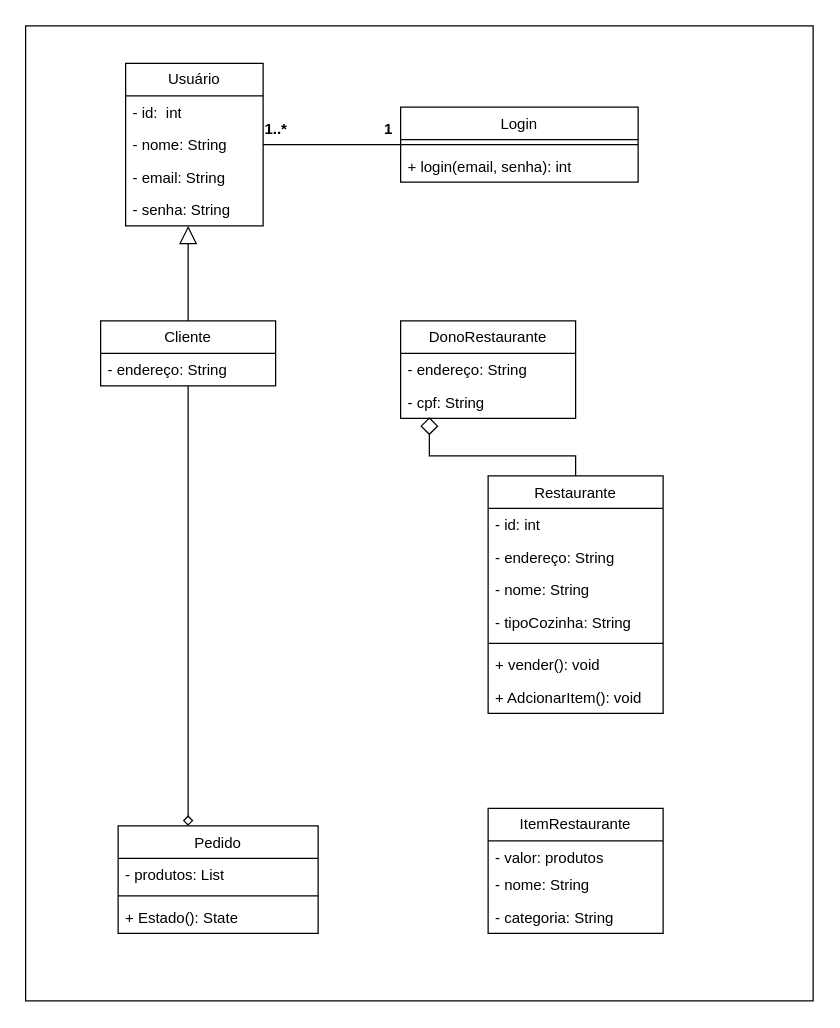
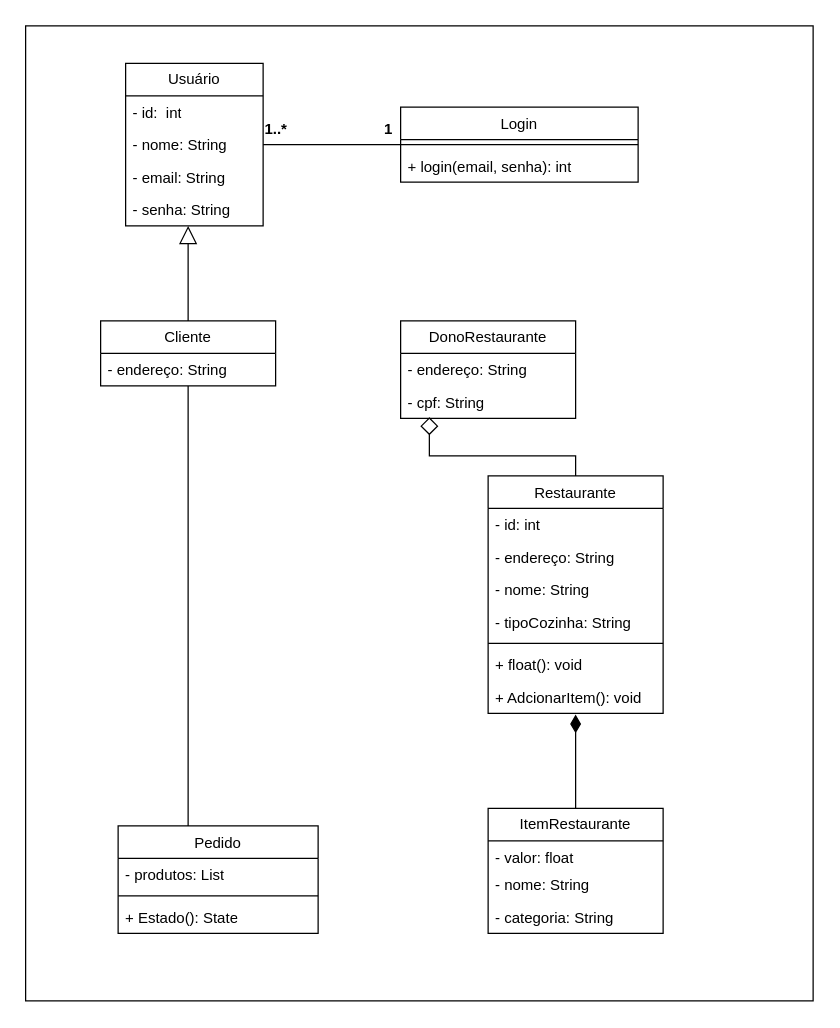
  <mxCell id="0" />
  <mxCell id="1" parent="0" />
  <mxCell id="2" value="&lt;div&gt;&lt;br/&gt;&lt;/div&gt;" style="rounded=0;whiteSpace=wrap;html=1;" parent="1" vertex="1"><mxGeometry x="20" y="20" width="630" height="780" as="geometry" /></mxCell>
  <mxCell id="3" value="Usuário" style="swimlane;fontStyle=0;childLayout=stackLayout;horizontal=1;startSize=26;fillColor=none;horizontalStack=0;resizeParent=1;resizeParentMax=0;resizeLast=0;collapsible=1;marginBottom=0;whiteSpace=wrap;html=1;" parent="1" vertex="1"><mxGeometry x="100" y="50" width="110" height="130" as="geometry" /></mxCell>
  <mxCell id="4" value="- id:&amp;nbsp; int" style="text;strokeColor=none;fillColor=none;align=left;verticalAlign=top;spacingLeft=4;spacingRight=4;overflow=hidden;rotatable=0;points=[[0,0.5],[1,0.5]];portConstraint=eastwest;whiteSpace=wrap;html=1;" parent="3" vertex="1"><mxGeometry y="26" width="110" height="26" as="geometry" /></mxCell>
  <mxCell id="5" value="- nome: String" style="text;strokeColor=none;fillColor=none;align=left;verticalAlign=top;spacingLeft=4;spacingRight=4;overflow=hidden;rotatable=0;points=[[0,0.5],[1,0.5]];portConstraint=eastwest;whiteSpace=wrap;html=1;" parent="3" vertex="1"><mxGeometry y="52" width="110" height="26" as="geometry" /></mxCell>
  <mxCell id="6" value="- email: String" style="text;strokeColor=none;fillColor=none;align=left;verticalAlign=top;spacingLeft=4;spacingRight=4;overflow=hidden;rotatable=0;points=[[0,0.5],[1,0.5]];portConstraint=eastwest;whiteSpace=wrap;html=1;" parent="3" vertex="1"><mxGeometry y="78" width="110" height="26" as="geometry" /></mxCell>
  <mxCell id="7" value="- senha: String" style="text;strokeColor=none;fillColor=none;align=left;verticalAlign=top;spacingLeft=4;spacingRight=4;overflow=hidden;rotatable=0;points=[[0,0.5],[1,0.5]];portConstraint=eastwest;whiteSpace=wrap;html=1;" parent="3" vertex="1"><mxGeometry y="104" width="110" height="26" as="geometry" /></mxCell>
- <mxCell id="8" style="edgeStyle=orthogonalEdgeStyle;rounded=0;orthogonalLoop=1;jettySize=auto;html=1;endArrow=diamond;endFill=0;" parent="1" source="10" target="30" edge="1"><mxGeometry relative="1" as="geometry"><Array as="points"><mxPoint x="150" y="510" /><mxPoint x="150" y="510" /></Array></mxGeometry></mxCell>
+ <mxCell id="8" style="edgeStyle=orthogonalEdgeStyle;rounded=0;orthogonalLoop=1;jettySize=auto;html=1;endArrow=none;endFill=0;" parent="1" source="10" target="30" edge="1"><mxGeometry relative="1" as="geometry"><Array as="points"><mxPoint x="150" y="510" /><mxPoint x="150" y="510" /></Array></mxGeometry></mxCell>
  <mxCell id="9" style="edgeStyle=orthogonalEdgeStyle;rounded=0;orthogonalLoop=1;jettySize=auto;html=1;exitX=0.5;exitY=0;exitDx=0;exitDy=0;endSize=12;endArrow=block;endFill=0;" parent="1" source="10" edge="1"><mxGeometry relative="1" as="geometry"><mxPoint x="150" y="180" as="targetPoint" /></mxGeometry></mxCell>
  <mxCell id="10" value="Cliente" style="swimlane;fontStyle=0;childLayout=stackLayout;horizontal=1;startSize=26;fillColor=none;horizontalStack=0;resizeParent=1;resizeParentMax=0;resizeLast=0;collapsible=1;marginBottom=0;whiteSpace=wrap;html=1;" parent="1" vertex="1"><mxGeometry x="80" y="256" width="140" height="52" as="geometry" /></mxCell>
  <mxCell id="11" value="- endereço: String" style="text;strokeColor=none;fillColor=none;align=left;verticalAlign=top;spacingLeft=4;spacingRight=4;overflow=hidden;rotatable=0;points=[[0,0.5],[1,0.5]];portConstraint=eastwest;whiteSpace=wrap;html=1;" parent="10" vertex="1"><mxGeometry y="26" width="140" height="26" as="geometry" /></mxCell>
  <mxCell id="12" value="&lt;span style=&quot;font-weight: normal;&quot;&gt;Login&lt;/span&gt;" style="swimlane;fontStyle=1;align=center;verticalAlign=top;childLayout=stackLayout;horizontal=1;startSize=26;horizontalStack=0;resizeParent=1;resizeParentMax=0;resizeLast=0;collapsible=1;marginBottom=0;whiteSpace=wrap;html=1;" parent="1" vertex="1"><mxGeometry x="320" y="85" width="190" height="60" as="geometry" /></mxCell>
  <mxCell id="13" value="" style="line;strokeWidth=1;fillColor=none;align=left;verticalAlign=middle;spacingTop=-1;spacingLeft=3;spacingRight=3;rotatable=0;labelPosition=right;points=[];portConstraint=eastwest;strokeColor=inherit;" parent="12" vertex="1"><mxGeometry y="26" width="190" height="8" as="geometry" /></mxCell>
  <mxCell id="14" value="+ login(email, senha): int" style="text;strokeColor=none;fillColor=none;align=left;verticalAlign=top;spacingLeft=4;spacingRight=4;overflow=hidden;rotatable=0;points=[[0,0.5],[1,0.5]];portConstraint=eastwest;whiteSpace=wrap;html=1;" parent="12" vertex="1"><mxGeometry y="34" width="190" height="26" as="geometry" /></mxCell>
  <mxCell id="15" style="edgeStyle=orthogonalEdgeStyle;rounded=0;orthogonalLoop=1;jettySize=auto;html=1;exitX=1;exitY=0.5;exitDx=0;exitDy=0;entryX=0;entryY=0.5;entryDx=0;entryDy=0;endArrow=none;endFill=0;" parent="1" source="5" target="12" edge="1"><mxGeometry relative="1" as="geometry" /></mxCell>
  <mxCell id="16" value="1..*" style="text;align=center;fontStyle=1;verticalAlign=middle;spacingLeft=3;spacingRight=3;strokeColor=none;rotatable=0;points=[[0,0.5],[1,0.5]];portConstraint=eastwest;html=1;" parent="1" vertex="1"><mxGeometry x="180" y="90" width="80" height="26" as="geometry" /></mxCell>
  <mxCell id="17" value="1" style="text;align=center;fontStyle=1;verticalAlign=middle;spacingLeft=3;spacingRight=3;strokeColor=none;rotatable=0;points=[[0,0.5],[1,0.5]];portConstraint=eastwest;html=1;" parent="1" vertex="1"><mxGeometry x="270" y="90" width="80" height="26" as="geometry" /></mxCell>
  <mxCell id="18" value="&lt;span style=&quot;font-weight: 400;&quot;&gt;Restaurante&lt;/span&gt;" style="swimlane;fontStyle=1;align=center;verticalAlign=top;childLayout=stackLayout;horizontal=1;startSize=26;horizontalStack=0;resizeParent=1;resizeParentMax=0;resizeLast=0;collapsible=1;marginBottom=0;whiteSpace=wrap;html=1;" parent="1" vertex="1"><mxGeometry x="390" y="380" width="140" height="190" as="geometry" /></mxCell>
  <mxCell id="19" value="- id: int" style="text;strokeColor=none;fillColor=none;align=left;verticalAlign=top;spacingLeft=4;spacingRight=4;overflow=hidden;rotatable=0;points=[[0,0.5],[1,0.5]];portConstraint=eastwest;whiteSpace=wrap;html=1;" parent="18" vertex="1"><mxGeometry y="26" width="140" height="26" as="geometry" /></mxCell>
  <mxCell id="20" value="- endereço: String" style="text;strokeColor=none;fillColor=none;align=left;verticalAlign=top;spacingLeft=4;spacingRight=4;overflow=hidden;rotatable=0;points=[[0,0.5],[1,0.5]];portConstraint=eastwest;whiteSpace=wrap;html=1;" parent="18" vertex="1"><mxGeometry y="52" width="140" height="26" as="geometry" /></mxCell>
  <mxCell id="21" value="- nome: String" style="text;strokeColor=none;fillColor=none;align=left;verticalAlign=top;spacingLeft=4;spacingRight=4;overflow=hidden;rotatable=0;points=[[0,0.5],[1,0.5]];portConstraint=eastwest;whiteSpace=wrap;html=1;" parent="18" vertex="1"><mxGeometry y="78" width="140" height="26" as="geometry" /></mxCell>
  <mxCell id="22" value="- tipoCozinha: String" style="text;strokeColor=none;fillColor=none;align=left;verticalAlign=top;spacingLeft=4;spacingRight=4;overflow=hidden;rotatable=0;points=[[0,0.5],[1,0.5]];portConstraint=eastwest;whiteSpace=wrap;html=1;" parent="18" vertex="1"><mxGeometry y="104" width="140" height="26" as="geometry" /></mxCell>
  <mxCell id="23" value="" style="line;strokeWidth=1;fillColor=none;align=left;verticalAlign=middle;spacingTop=-1;spacingLeft=3;spacingRight=3;rotatable=0;labelPosition=right;points=[];portConstraint=eastwest;strokeColor=inherit;" parent="18" vertex="1"><mxGeometry y="130" width="140" height="8" as="geometry" /></mxCell>
- <mxCell id="24" value="+ vender(): void" style="text;strokeColor=none;fillColor=none;align=left;verticalAlign=top;spacingLeft=4;spacingRight=4;overflow=hidden;rotatable=0;points=[[0,0.5],[1,0.5]];portConstraint=eastwest;whiteSpace=wrap;html=1;" parent="18" vertex="1"><mxGeometry y="138" width="140" height="26" as="geometry" /></mxCell>
+ <mxCell id="24" value="+ float(): void" style="text;strokeColor=none;fillColor=none;align=left;verticalAlign=top;spacingLeft=4;spacingRight=4;overflow=hidden;rotatable=0;points=[[0,0.5],[1,0.5]];portConstraint=eastwest;whiteSpace=wrap;html=1;" parent="18" vertex="1"><mxGeometry y="138" width="140" height="26" as="geometry" /></mxCell>
  <mxCell id="25" value="+ AdcionarItem(): void" style="text;strokeColor=none;fillColor=none;align=left;verticalAlign=top;spacingLeft=4;spacingRight=4;overflow=hidden;rotatable=0;points=[[0,0.5],[1,0.5]];portConstraint=eastwest;whiteSpace=wrap;html=1;" parent="18" vertex="1"><mxGeometry y="164" width="140" height="26" as="geometry" /></mxCell>
  <mxCell id="26" value="ItemRestaurante" style="swimlane;fontStyle=0;childLayout=stackLayout;horizontal=1;startSize=26;fillColor=none;horizontalStack=0;resizeParent=1;resizeParentMax=0;resizeLast=0;collapsible=1;marginBottom=0;whiteSpace=wrap;html=1;" parent="1" vertex="1"><mxGeometry x="390" y="646" width="140" height="100" as="geometry" /></mxCell>
- <mxCell id="27" value="- valor: produtos" style="text;strokeColor=none;fillColor=none;align=left;verticalAlign=top;spacingLeft=4;spacingRight=4;overflow=hidden;rotatable=0;points=[[0,0.5],[1,0.5]];portConstraint=eastwest;whiteSpace=wrap;html=1;" parent="26" vertex="1"><mxGeometry y="26" width="140" height="22" as="geometry" /></mxCell>
+ <mxCell id="27" value="- valor: float" style="text;strokeColor=none;fillColor=none;align=left;verticalAlign=top;spacingLeft=4;spacingRight=4;overflow=hidden;rotatable=0;points=[[0,0.5],[1,0.5]];portConstraint=eastwest;whiteSpace=wrap;html=1;" parent="26" vertex="1"><mxGeometry y="26" width="140" height="22" as="geometry" /></mxCell>
  <mxCell id="28" value="- nome: String" style="text;strokeColor=none;fillColor=none;align=left;verticalAlign=top;spacingLeft=4;spacingRight=4;overflow=hidden;rotatable=0;points=[[0,0.5],[1,0.5]];portConstraint=eastwest;whiteSpace=wrap;html=1;" parent="26" vertex="1"><mxGeometry y="48" width="140" height="26" as="geometry" /></mxCell>
  <mxCell id="29" value="- categoria: String" style="text;strokeColor=none;fillColor=none;align=left;verticalAlign=top;spacingLeft=4;spacingRight=4;overflow=hidden;rotatable=0;points=[[0,0.5],[1,0.5]];portConstraint=eastwest;whiteSpace=wrap;html=1;" parent="26" vertex="1"><mxGeometry y="74" width="140" height="26" as="geometry" /></mxCell>
  <mxCell id="30" value="&lt;span style=&quot;font-weight: normal;&quot;&gt;Pedido&lt;/span&gt;" style="swimlane;fontStyle=1;align=center;verticalAlign=top;childLayout=stackLayout;horizontal=1;startSize=26;horizontalStack=0;resizeParent=1;resizeParentMax=0;resizeLast=0;collapsible=1;marginBottom=0;whiteSpace=wrap;html=1;" parent="1" vertex="1"><mxGeometry x="94" y="660" width="160" height="86" as="geometry" /></mxCell>
  <mxCell id="31" value="- produtos: List" style="text;strokeColor=none;fillColor=none;align=left;verticalAlign=top;spacingLeft=4;spacingRight=4;overflow=hidden;rotatable=0;points=[[0,0.5],[1,0.5]];portConstraint=eastwest;whiteSpace=wrap;html=1;" parent="30" vertex="1"><mxGeometry y="26" width="160" height="26" as="geometry" /></mxCell>
  <mxCell id="32" value="" style="line;strokeWidth=1;fillColor=none;align=left;verticalAlign=middle;spacingTop=-1;spacingLeft=3;spacingRight=3;rotatable=0;labelPosition=right;points=[];portConstraint=eastwest;strokeColor=inherit;" parent="30" vertex="1"><mxGeometry y="52" width="160" height="8" as="geometry" /></mxCell>
  <mxCell id="33" value="+ Estado(): State" style="text;strokeColor=none;fillColor=none;align=left;verticalAlign=top;spacingLeft=4;spacingRight=4;overflow=hidden;rotatable=0;points=[[0,0.5],[1,0.5]];portConstraint=eastwest;whiteSpace=wrap;html=1;" parent="30" vertex="1"><mxGeometry y="60" width="160" height="26" as="geometry" /></mxCell>
  <mxCell id="34" value="DonoRestaurante" style="swimlane;fontStyle=0;childLayout=stackLayout;horizontal=1;startSize=26;fillColor=none;horizontalStack=0;resizeParent=1;resizeParentMax=0;resizeLast=0;collapsible=1;marginBottom=0;whiteSpace=wrap;html=1;" parent="1" vertex="1"><mxGeometry x="320" y="256" width="140" height="78" as="geometry" /></mxCell>
  <mxCell id="35" value="- endereço: String" style="text;strokeColor=none;fillColor=none;align=left;verticalAlign=top;spacingLeft=4;spacingRight=4;overflow=hidden;rotatable=0;points=[[0,0.5],[1,0.5]];portConstraint=eastwest;whiteSpace=wrap;html=1;" parent="34" vertex="1"><mxGeometry y="26" width="140" height="26" as="geometry" /></mxCell>
  <mxCell id="36" value="- cpf: String" style="text;strokeColor=none;fillColor=none;align=left;verticalAlign=top;spacingLeft=4;spacingRight=4;overflow=hidden;rotatable=0;points=[[0,0.5],[1,0.5]];portConstraint=eastwest;whiteSpace=wrap;html=1;" vertex="1" parent="34"><mxGeometry y="52" width="140" height="26" as="geometry" /></mxCell>
+ <mxCell id="37" style="edgeStyle=orthogonalEdgeStyle;rounded=0;orthogonalLoop=1;jettySize=auto;html=1;exitX=0.5;exitY=0;exitDx=0;exitDy=0;entryX=0.5;entryY=1.038;entryDx=0;entryDy=0;entryPerimeter=0;endSize=12;endArrow=diamondThin;endFill=1;" parent="1" source="26" target="25" edge="1"><mxGeometry relative="1" as="geometry"><Array as="points"><mxPoint x="460" y="630" /><mxPoint x="460" y="630" /></Array></mxGeometry></mxCell>
  <mxCell id="38" style="edgeStyle=orthogonalEdgeStyle;rounded=0;orthogonalLoop=1;jettySize=auto;html=1;exitX=0.5;exitY=0;exitDx=0;exitDy=0;endSize=12;endArrow=diamond;endFill=0;entryX=0.164;entryY=0.962;entryDx=0;entryDy=0;entryPerimeter=0;" parent="1" source="18" target="36" edge="1"><mxGeometry relative="1" as="geometry"><mxPoint x="400" y="340" as="targetPoint" /><Array as="points"><mxPoint x="460" y="364" /><mxPoint x="343" y="364" /></Array></mxGeometry></mxCell>
